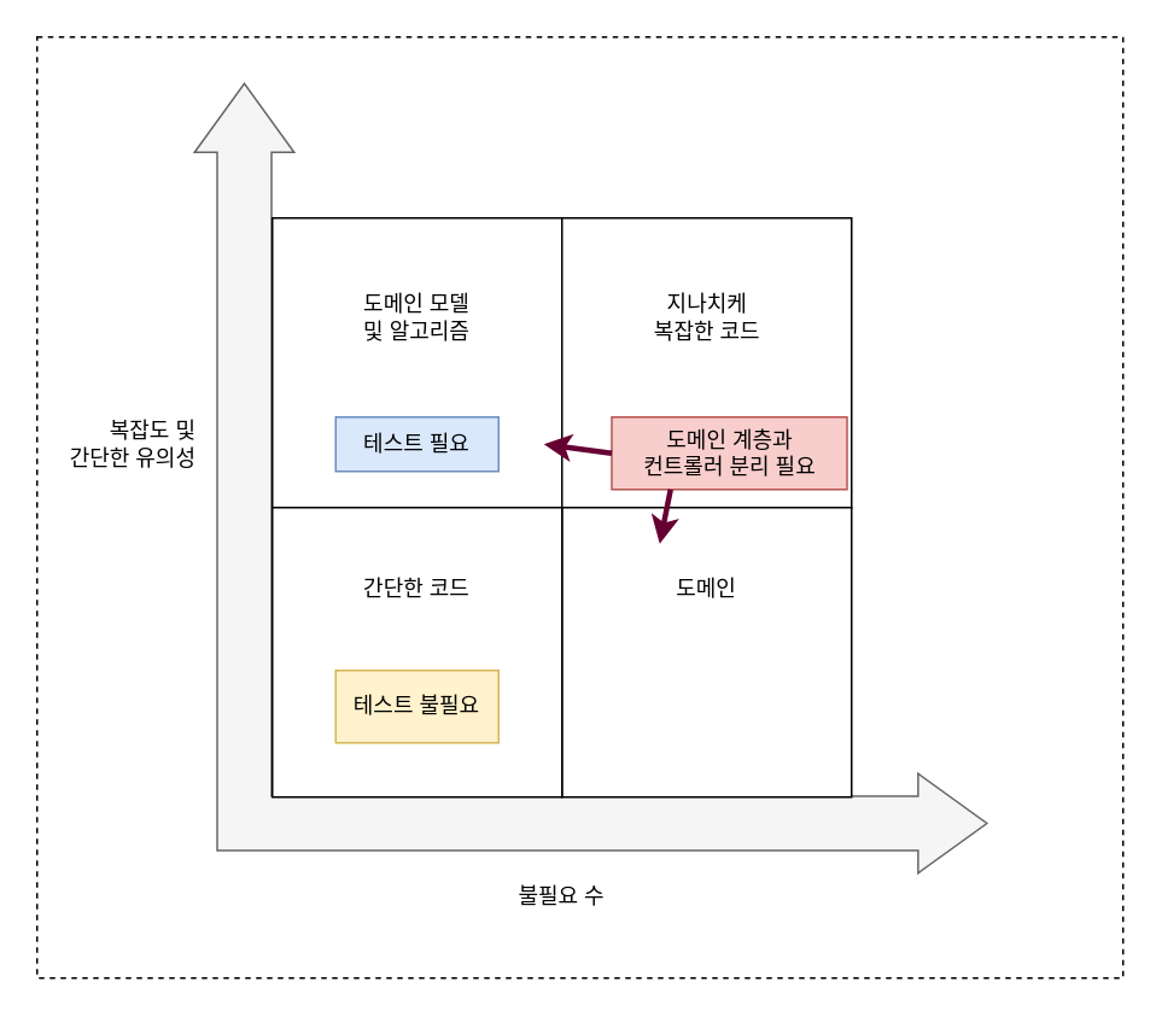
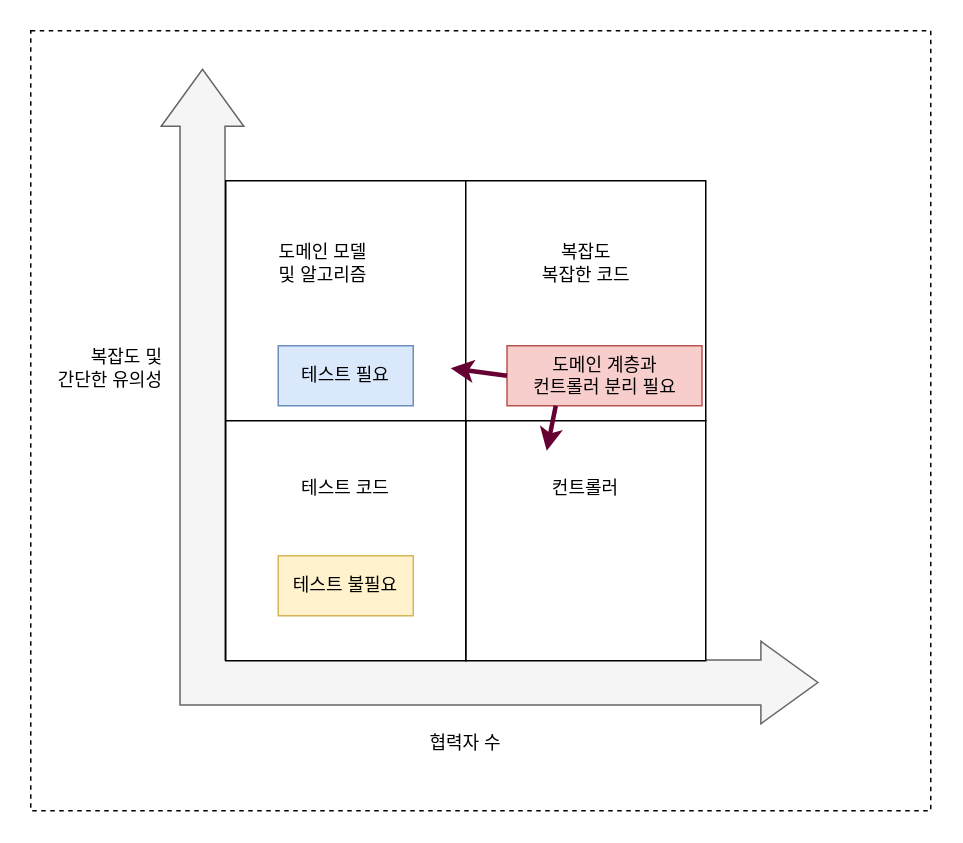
  <mxCell id="0" />
  <mxCell id="1" parent="0" />
  <mxCell id="2" value="" style="rounded=0;whiteSpace=wrap;html=1;fillColor=none;dashed=1;" vertex="1" parent="1"><mxGeometry x="20" y="20" width="600" height="520" as="geometry" /></mxCell>
  <mxCell id="3" value="" style="html=1;shadow=0;dashed=0;align=center;verticalAlign=middle;shape=mxgraph.arrows2.bendDoubleArrow;dy=15;dx=38;arrowHead=55;rounded=0;rotation=-90;fillColor=#f5f5f5;fontColor=#333333;strokeColor=#666666;" vertex="1" parent="1"><mxGeometry x="107.7" y="44.95" width="436.37" height="437.75" as="geometry" /></mxCell>
  <mxCell id="4" value="" style="whiteSpace=wrap;html=1;aspect=fixed;" vertex="1" parent="1"><mxGeometry x="150" y="120" width="160" height="160" as="geometry" /></mxCell>
  <mxCell id="5" value="" style="whiteSpace=wrap;html=1;aspect=fixed;" vertex="1" parent="1"><mxGeometry x="310" y="120" width="160" height="160" as="geometry" /></mxCell>
  <mxCell id="6" value="" style="whiteSpace=wrap;html=1;aspect=fixed;" vertex="1" parent="1"><mxGeometry x="310" y="280" width="160" height="160" as="geometry" /></mxCell>
  <mxCell id="7" value="" style="whiteSpace=wrap;html=1;aspect=fixed;" vertex="1" parent="1"><mxGeometry x="150" y="280" width="160" height="160" as="geometry" /></mxCell>
- <mxCell id="8" value="불필요 수" style="text;html=1;strokeColor=none;fillColor=none;align=center;verticalAlign=middle;whiteSpace=wrap;rounded=0;" vertex="1" parent="1"><mxGeometry x="280" y="480" width="60" height="30" as="geometry" /></mxCell>
+ <mxCell id="8" value="협력자 수" style="text;html=1;strokeColor=none;fillColor=none;align=center;verticalAlign=middle;whiteSpace=wrap;rounded=0;" vertex="1" parent="1"><mxGeometry x="280" y="480" width="60" height="30" as="geometry" /></mxCell>
  <mxCell id="9" value="복잡도 및 &lt;br&gt;간단한 유의성" style="text;html=1;strokeColor=none;fillColor=none;align=right;verticalAlign=middle;whiteSpace=wrap;rounded=0;" vertex="1" parent="1"><mxGeometry x="20" y="230" width="90" height="30" as="geometry" /></mxCell>
- <mxCell id="10" value="도메인 모델 및 알고리즘" style="text;html=1;strokeColor=none;fillColor=none;align=center;verticalAlign=middle;whiteSpace=wrap;rounded=0;" vertex="1" parent="1"><mxGeometry x="195" y="160" width="70" height="30" as="geometry" /></mxCell>
- <mxCell id="11" value="간단한 코드" style="text;html=1;strokeColor=none;fillColor=none;align=center;verticalAlign=middle;whiteSpace=wrap;rounded=0;" vertex="1" parent="1"><mxGeometry x="195" y="310" width="70" height="30" as="geometry" /></mxCell>
- <mxCell id="12" value="도메인" style="text;html=1;strokeColor=none;fillColor=none;align=center;verticalAlign=middle;whiteSpace=wrap;rounded=0;" vertex="1" parent="1"><mxGeometry x="355" y="310" width="70" height="30" as="geometry" /></mxCell>
- <mxCell id="13" value="지나치케 &lt;br&gt;복잡한 코드" style="text;html=1;strokeColor=none;fillColor=none;align=center;verticalAlign=middle;whiteSpace=wrap;rounded=0;" vertex="1" parent="1"><mxGeometry x="347.5" y="160" width="85" height="30" as="geometry" /></mxCell>
- <mxCell id="14" value="테스트 필요" style="text;html=1;strokeColor=#6c8ebf;fillColor=#dae8fc;align=center;verticalAlign=middle;whiteSpace=wrap;rounded=0;" vertex="1" parent="1"><mxGeometry x="185" y="230" width="90" height="30" as="geometry" /></mxCell>
+ <mxCell id="10" value="도메인 모델 및 알고리즘" style="text;html=1;strokeColor=none;fillColor=none;align=center;verticalAlign=middle;whiteSpace=wrap;rounded=0;" vertex="1" parent="1"><mxGeometry x="180" y="160" width="70" height="30" as="geometry" /></mxCell>
+ <mxCell id="11" value="테스트 코드" style="text;html=1;strokeColor=none;fillColor=none;align=center;verticalAlign=middle;whiteSpace=wrap;rounded=0;" vertex="1" parent="1"><mxGeometry x="195" y="310" width="70" height="30" as="geometry" /></mxCell>
+ <mxCell id="12" value="컨트롤러" style="text;html=1;strokeColor=none;fillColor=none;align=center;verticalAlign=middle;whiteSpace=wrap;rounded=0;" vertex="1" parent="1"><mxGeometry x="355" y="310" width="70" height="30" as="geometry" /></mxCell>
+ <mxCell id="13" value="복잡도 &lt;br&gt;복잡한 코드" style="text;html=1;strokeColor=none;fillColor=none;align=center;verticalAlign=middle;whiteSpace=wrap;rounded=0;" vertex="1" parent="1"><mxGeometry x="347.5" y="160" width="85" height="30" as="geometry" /></mxCell>
+ <mxCell id="14" value="테스트 필요" style="text;html=1;strokeColor=#6c8ebf;fillColor=#dae8fc;align=center;verticalAlign=middle;whiteSpace=wrap;rounded=0;" vertex="1" parent="1"><mxGeometry x="185" y="230" width="90" height="40" as="geometry" /></mxCell>
  <mxCell id="15" value="테스트 불필요" style="text;html=1;strokeColor=#d6b656;fillColor=#fff2cc;align=center;verticalAlign=middle;whiteSpace=wrap;rounded=0;" vertex="1" parent="1"><mxGeometry x="185" y="370" width="90" height="40" as="geometry" /></mxCell>
  <mxCell id="16" value="도메인 계층과 &lt;br&gt;컨트롤러 분리 필요" style="text;html=1;strokeColor=#b85450;fillColor=#f8cecc;align=center;verticalAlign=middle;whiteSpace=wrap;rounded=0;" vertex="1" parent="1"><mxGeometry x="337.5" y="230" width="130" height="40" as="geometry" /></mxCell>
  <mxCell id="17" value="" style="endArrow=classic;html=1;rounded=0;exitX=0;exitY=0.5;exitDx=0;exitDy=0;strokeColor=#660033;strokeWidth=3;" edge="1" parent="1" source="16"><mxGeometry width="50" height="50" relative="1" as="geometry"><mxPoint x="-350" y="420" as="sourcePoint" /><mxPoint x="300" y="245" as="targetPoint" /></mxGeometry></mxCell>
  <mxCell id="18" value="" style="endArrow=classic;html=1;rounded=0;exitX=0.25;exitY=1;exitDx=0;exitDy=0;strokeColor=#660033;strokeWidth=3;" edge="1" parent="1" source="16"><mxGeometry width="50" height="50" relative="1" as="geometry"><mxPoint x="348" y="255" as="sourcePoint" /><mxPoint x="364" y="300" as="targetPoint" /></mxGeometry></mxCell>
